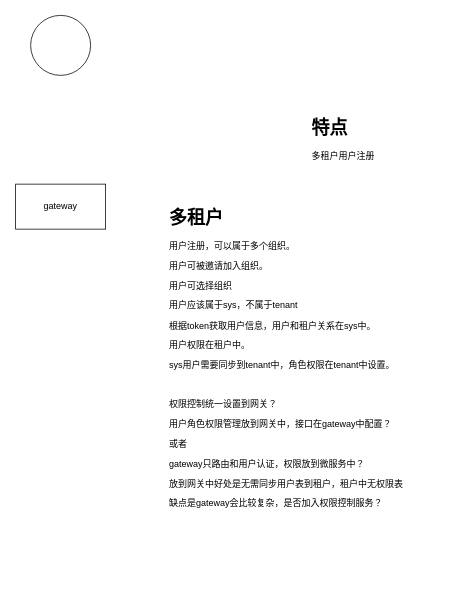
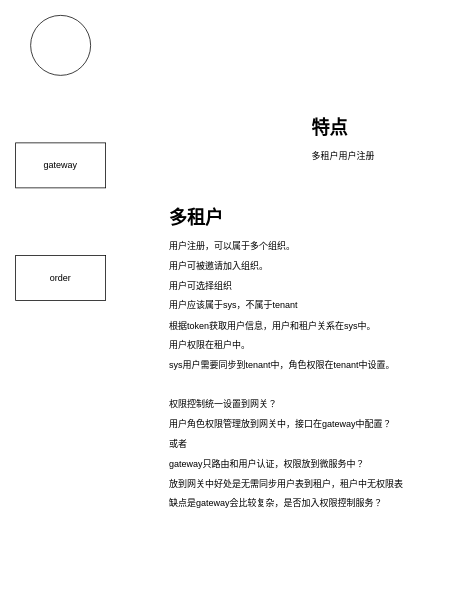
  <mxCell id="0" />
  <mxCell id="1" parent="0" />
- <mxCell id="2" value="gateway" style="rounded=0;whiteSpace=wrap;html=1;" vertex="1" parent="1"><mxGeometry x="20" y="245" width="120" height="60" as="geometry" /></mxCell>
+ <mxCell id="2" value="gateway" style="rounded=0;whiteSpace=wrap;html=1;" vertex="1" parent="1"><mxGeometry x="20" y="190" width="120" height="60" as="geometry" /></mxCell>
+ <mxCell id="3" value="order" style="rounded=0;whiteSpace=wrap;html=1;" vertex="1" parent="1"><mxGeometry x="20" y="340" width="120" height="60" as="geometry" /></mxCell>
  <mxCell id="4" value="" style="ellipse;whiteSpace=wrap;html=1;aspect=fixed;" vertex="1" parent="1"><mxGeometry x="40" y="20" width="80" height="80" as="geometry" /></mxCell>
  <mxCell id="5" value="&lt;h1&gt;特点&lt;/h1&gt;&lt;p&gt;多租户用户注册&lt;/p&gt;" style="text;html=1;strokeColor=none;fillColor=none;spacing=5;spacingTop=-20;whiteSpace=wrap;overflow=hidden;rounded=0;" vertex="1" parent="1"><mxGeometry x="410" y="150" width="190" height="120" as="geometry" /></mxCell>
  <mxCell id="6" value="&lt;h1&gt;多租户&lt;/h1&gt;&lt;p&gt;用户注册，可以属于多个组织。&lt;/p&gt;&lt;p&gt;用户可被邀请加入组织。&lt;/p&gt;&lt;p&gt;用户可选择组织&lt;/p&gt;&lt;p&gt;用户应该属于sys，不属于tenant&lt;/p&gt;&lt;p&gt;根据token获取用户信息，&lt;span&gt;用户和租户关系在sys中。&lt;/span&gt;&lt;/p&gt;&lt;p&gt;&lt;span&gt;用户权限在租户中。&lt;/span&gt;&lt;/p&gt;&lt;p&gt;sys用户需要同步到tenant中，角色权限在tenant中设置。&lt;/p&gt;&lt;p&gt;&lt;br&gt;&lt;/p&gt;&lt;p&gt;权限控制统一设置到网关？&lt;/p&gt;&lt;p&gt;用户角色权限管理放到网关中，接口在gateway中配置？&lt;/p&gt;&lt;p&gt;或者&lt;/p&gt;&lt;p&gt;gateway只路由和用户认证，权限放到微服务中？&lt;/p&gt;&lt;p&gt;放到网关中好处是无需同步用户表到租户，租户中无权限表&lt;/p&gt;&lt;p&gt;缺点是gateway会比较复杂，是否加入权限控制服务？&lt;/p&gt;" style="text;html=1;strokeColor=none;fillColor=none;spacing=5;spacingTop=-20;whiteSpace=wrap;overflow=hidden;rounded=0;" vertex="1" parent="1"><mxGeometry x="220" y="270" width="360" height="520" as="geometry" /></mxCell>
